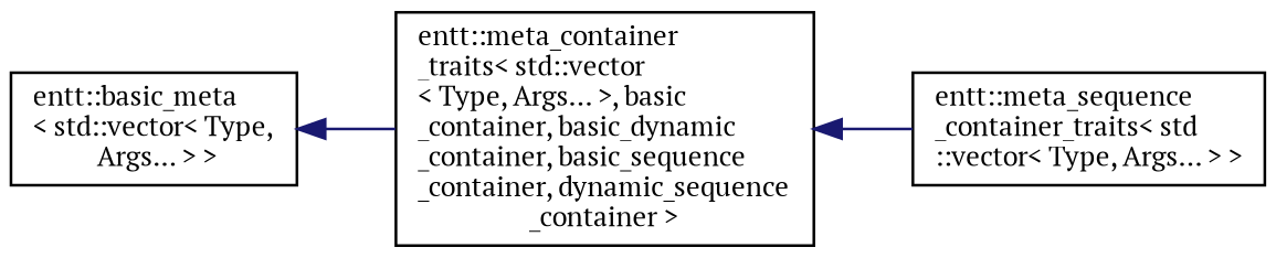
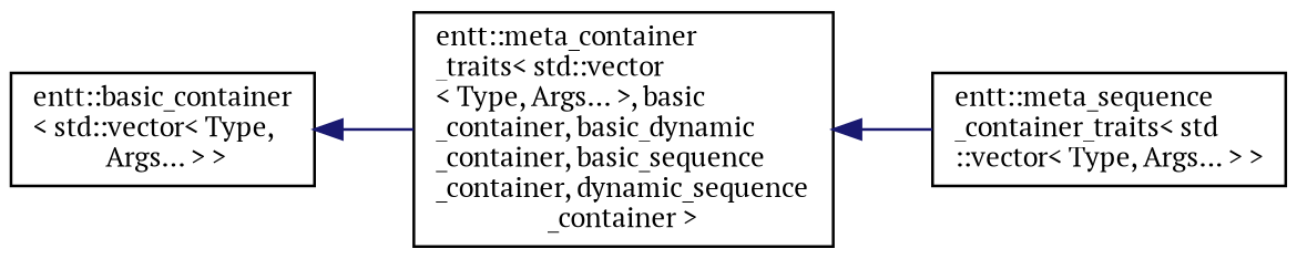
  digraph {
    rankdir=LR
    fontname="PT Serif"
    node [color=black fillcolor=white fontname="PT Serif" fontsize=10 shape=record style=filled]
    edge [color=midnightblue dir=back fontname="PT Serif" fontsize=10 labelfontname=Helvetica labelfontsize=10 style=solid]
-   n1 [height=0.2 label="entt::basic_meta\l\< std::vector\< Type,\l Args... \> \>" width=0.4]
+   n1 [height=0.2 label="entt::basic_container\l\< std::vector\< Type,\l Args... \> \>" width=0.4]
    n2 [height=0.2 label="entt::meta_container\l_traits\< std::vector\l\< Type, Args... \>, basic\l_container, basic_dynamic\l_container, basic_sequence\l_container, dynamic_sequence\l_container \>" width=0.4]
    n3 [height=0.2 label="entt::meta_sequence\l_container_traits\< std\l::vector\< Type, Args... \> \>" width=0.4]
    n1 -> n2
    n2 -> n3
  }
